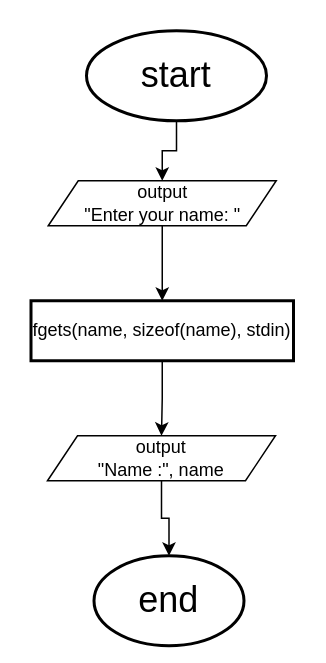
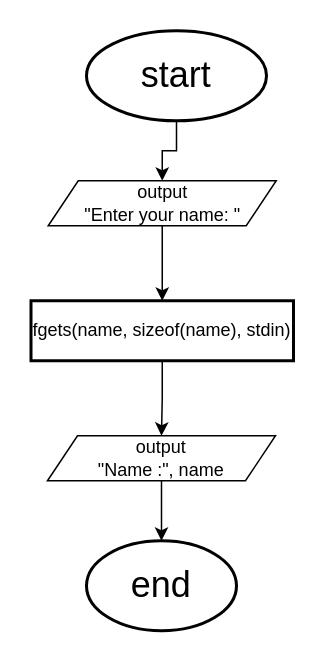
  <mxCell id="0" />
  <mxCell id="1" parent="0" />
  <mxCell id="2" style="edgeStyle=orthogonalEdgeStyle;rounded=0;orthogonalLoop=1;jettySize=auto;html=1;entryX=0.5;entryY=0;entryDx=0;entryDy=0;" edge="1" parent="1" source="3" target="6"><mxGeometry relative="1" as="geometry" /></mxCell>
  <mxCell id="3" value="&lt;font style=&quot;font-size: 24px;&quot;&gt;start&lt;/font&gt;" style="strokeWidth=2;html=1;shape=mxgraph.flowchart.start_1;whiteSpace=wrap;" vertex="1" parent="1"><mxGeometry x="57" y="20" width="120" height="60" as="geometry" /></mxCell>
- <mxCell id="4" value="&lt;font style=&quot;font-size: 24px;&quot;&gt;end&lt;/font&gt;" style="strokeWidth=2;html=1;shape=mxgraph.flowchart.start_1;whiteSpace=wrap;" vertex="1" parent="1"><mxGeometry x="62" y="370" width="100" height="60" as="geometry" /></mxCell>
+ <mxCell id="4" value="&lt;font style=&quot;font-size: 24px;&quot;&gt;end&lt;/font&gt;" style="strokeWidth=2;html=1;shape=mxgraph.flowchart.start_1;whiteSpace=wrap;" vertex="1" parent="1"><mxGeometry x="57" y="360" width="100" height="60" as="geometry" /></mxCell>
  <mxCell id="5" style="edgeStyle=orthogonalEdgeStyle;rounded=0;orthogonalLoop=1;jettySize=auto;html=1;entryX=0.5;entryY=0;entryDx=0;entryDy=0;" edge="1" parent="1" source="6" target="8"><mxGeometry relative="1" as="geometry" /></mxCell>
  <mxCell id="6" value="output&lt;br&gt;&quot;Enter your name: &quot;" style="shape=parallelogram;perimeter=parallelogramPerimeter;whiteSpace=wrap;html=1;fixedSize=1;" vertex="1" parent="1"><mxGeometry x="31.5" y="120" width="152" height="30" as="geometry" /></mxCell>
  <mxCell id="7" style="edgeStyle=orthogonalEdgeStyle;rounded=0;orthogonalLoop=1;jettySize=auto;html=1;entryX=0.5;entryY=0;entryDx=0;entryDy=0;" edge="1" parent="1" source="8" target="9"><mxGeometry relative="1" as="geometry" /></mxCell>
  <mxCell id="8" value="fgets(name, sizeof(name), stdin)" style="whiteSpace=wrap;html=1;absoluteArcSize=1;arcSize=14;strokeWidth=2;rounded=0;" vertex="1" parent="1"><mxGeometry x="20" y="200" width="175" height="40" as="geometry" /></mxCell>
  <mxCell id="9" value="output&lt;br&gt;&lt;div&gt;&quot;Name :&quot;, name&lt;/div&gt;" style="shape=parallelogram;perimeter=parallelogramPerimeter;whiteSpace=wrap;html=1;fixedSize=1;" vertex="1" parent="1"><mxGeometry x="31" y="290" width="152" height="30" as="geometry" /></mxCell>
  <mxCell id="10" style="edgeStyle=orthogonalEdgeStyle;rounded=0;orthogonalLoop=1;jettySize=auto;html=1;entryX=0.5;entryY=0;entryDx=0;entryDy=0;entryPerimeter=0;" edge="1" parent="1" source="9" target="4"><mxGeometry relative="1" as="geometry" /></mxCell>
